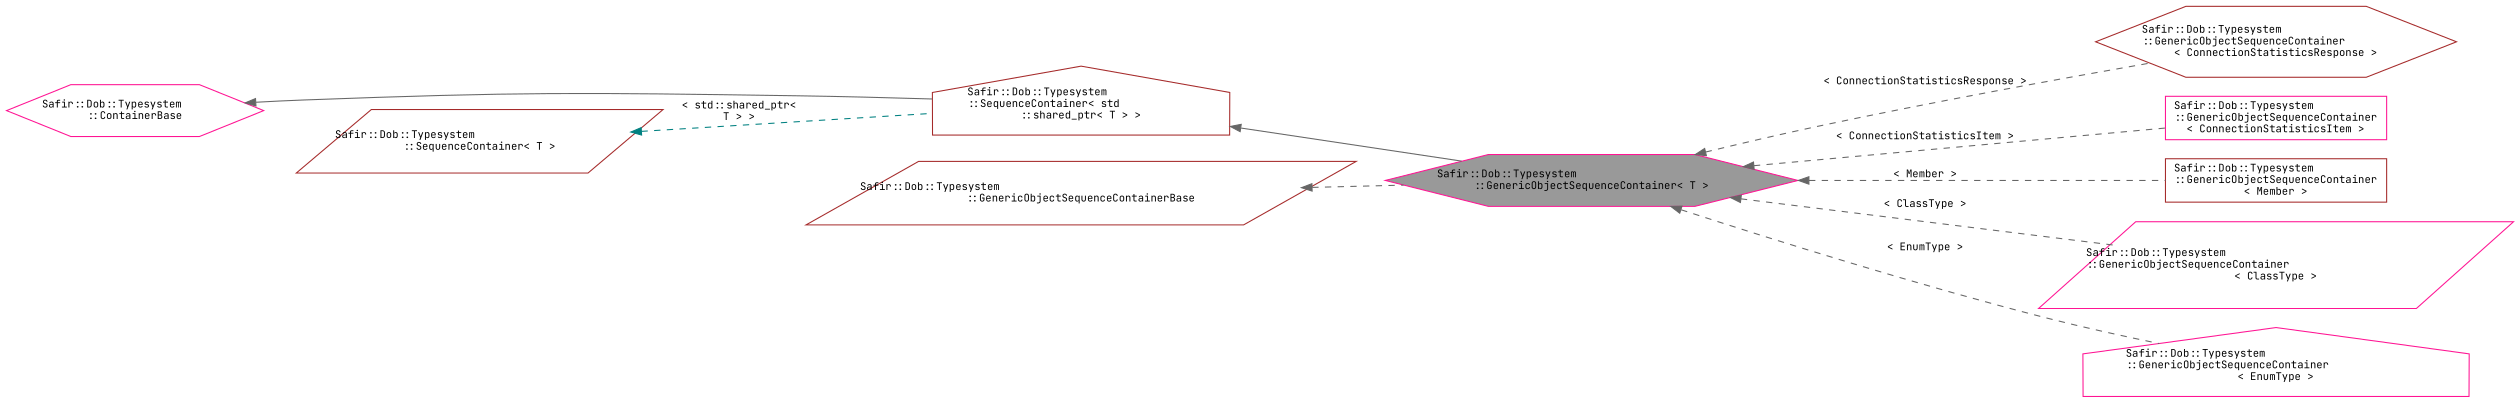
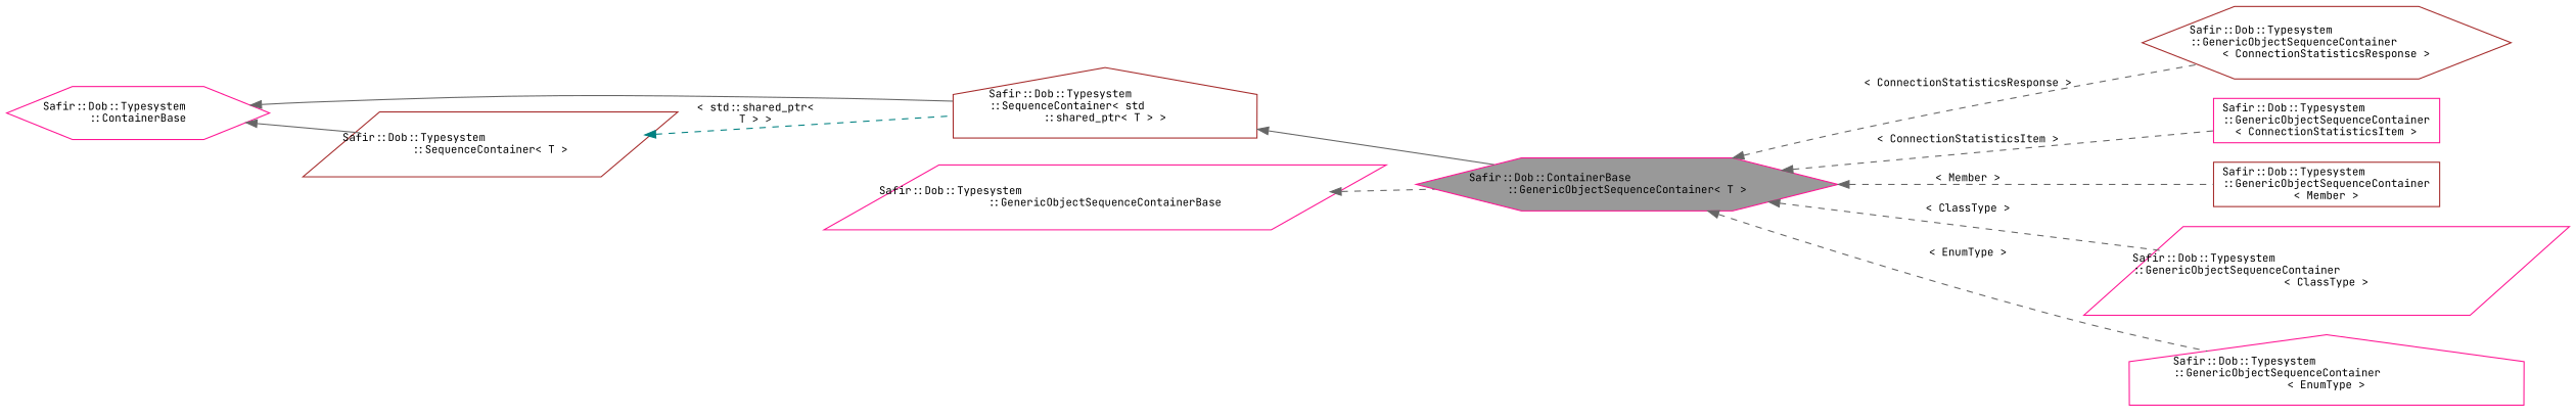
  digraph {
    fontname="JetBrains Mono"
    rankdir=LR
    node [color=deeppink fillcolor=white fontname="JetBrains Mono" fontsize=10 shape=hexagon style=filled]
    edge [color=gray40 dir=back fontname="JetBrains Mono" fontsize=10 labelfontname=Helvetica labelfontsize=10 style=dashed]
-   n1 [fillcolor=grey60 fontcolor=black height=0.2 label="Safir::Dob::Typesystem\l::GenericObjectSequenceContainer\< T \>" width=0.4]
+   n1 [fillcolor=grey60 fontcolor=black height=0.2 label="Safir::Dob::ContainerBase\l::GenericObjectSequenceContainer\< T \>" width=0.4]
    n2 [color=brown height=0.2 label="Safir::Dob::Typesystem\l::GenericObjectSequenceContainer\l\< ConnectionStatisticsResponse \>" width=0.4]
    n3 [height=0.2 label="Safir::Dob::Typesystem\l::GenericObjectSequenceContainer\l\< ConnectionStatisticsItem \>" shape=box width=0.4]
    n4 [color=brown height=0.2 label="Safir::Dob::Typesystem\l::GenericObjectSequenceContainer\l\< Member \>" shape=box width=0.4]
    n5 [height=0.2 label="Safir::Dob::Typesystem\l::GenericObjectSequenceContainer\l\< ClassType \>" shape=parallelogram width=0.4]
    n6 [height=0.2 label="Safir::Dob::Typesystem\l::GenericObjectSequenceContainer\l\< EnumType \>" shape=house width=0.4]
    n7 [color=brown height=0.2 label="Safir::Dob::Typesystem\l::SequenceContainer\< std\l::shared_ptr\< T \> \>" shape=house width=0.4]
    n8 [height=0.2 label="Safir::Dob::Typesystem\l::ContainerBase" width=0.4]
    n9 [color=brown height=0.2 label="Safir::Dob::Typesystem\l::SequenceContainer\< T \>" shape=parallelogram width=0.4]
-   n10 [color=brown height=0.2 label="Safir::Dob::Typesystem\l::GenericObjectSequenceContainerBase" shape=parallelogram width=0.4]
+   n10 [height=0.2 label="Safir::Dob::Typesystem\l::GenericObjectSequenceContainerBase" shape=parallelogram width=0.4]
    n1 -> n2 [label=" \< ConnectionStatisticsResponse \>"]
    n1 -> n3 [label=" \< ConnectionStatisticsItem \>"]
    n1 -> n4 [label=" \< Member \>"]
    n1 -> n5 [label=" \< ClassType \>"]
    n1 -> n6 [label=" \< EnumType \>"]
    n7 -> n1 [style=solid]
    n8 -> n7 [style=solid]
+   n8 -> n9 [style=solid]
    n9 -> n7 [color=teal label=" \< std::shared_ptr\<\l T \> \>"]
    n10 -> n1
  }
